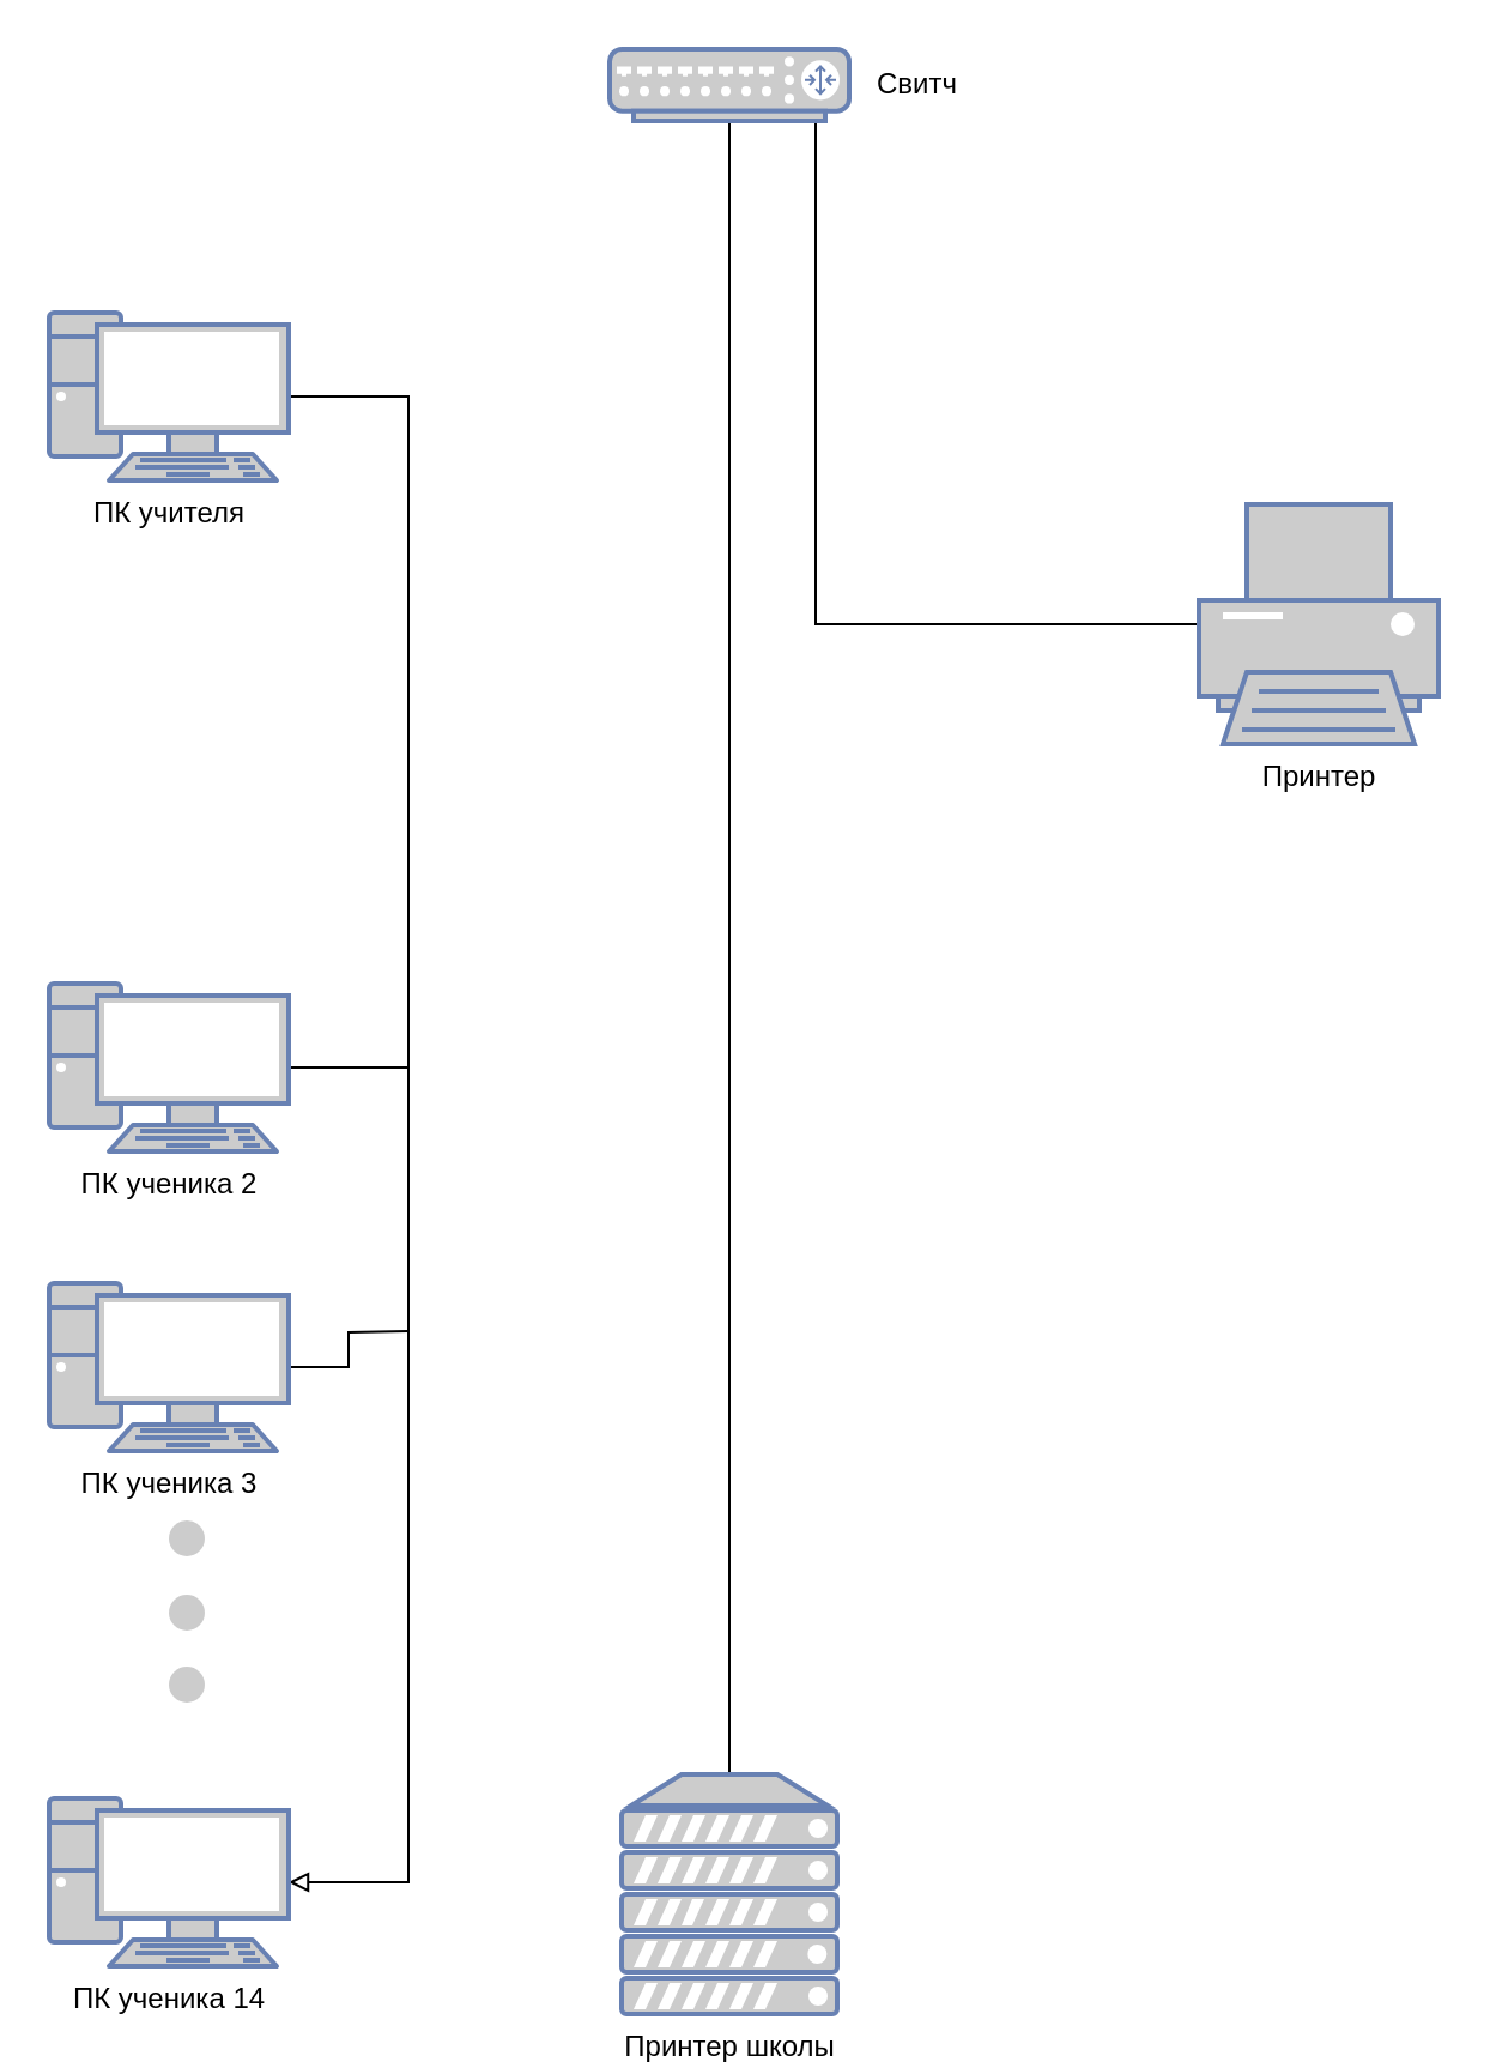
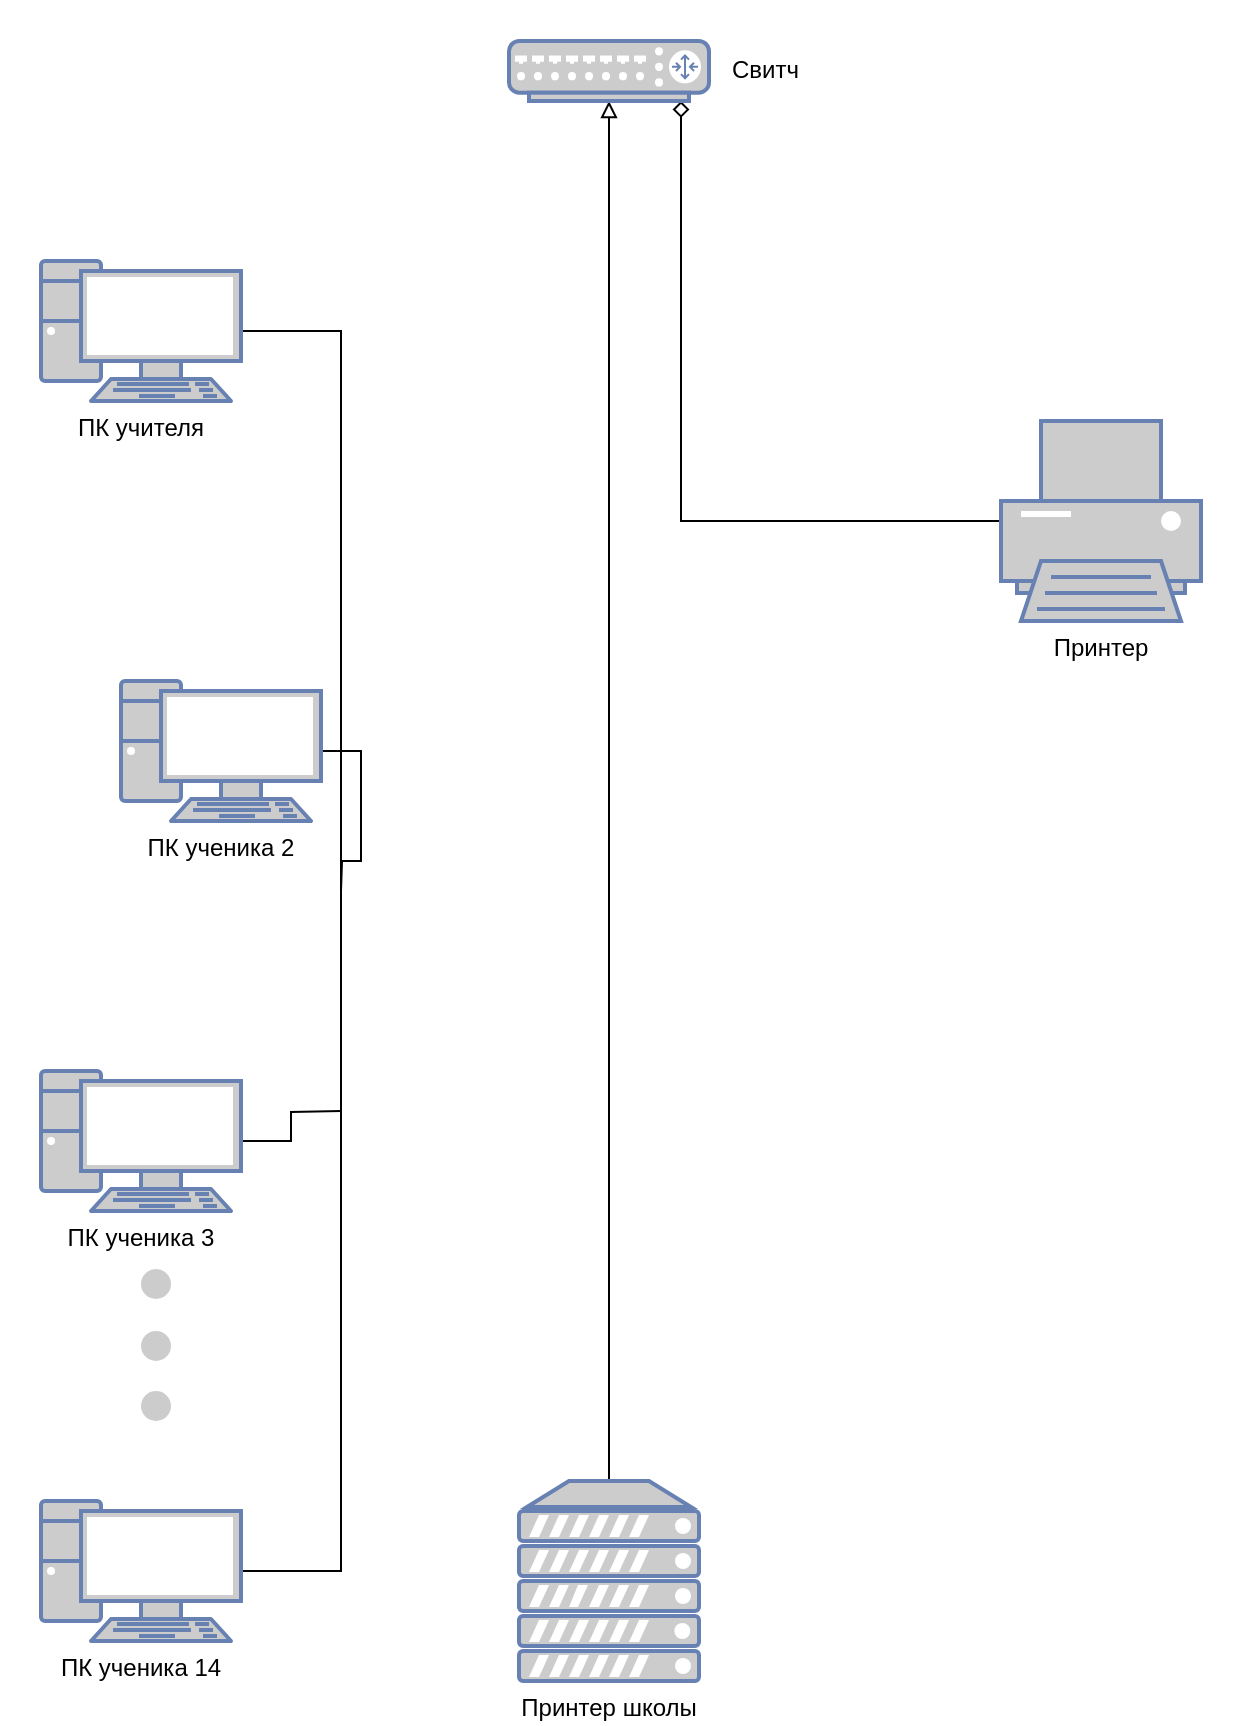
  <mxCell id="0" />
  <mxCell id="1" parent="0" />
- <mxCell id="2" style="edgeStyle=orthogonalEdgeStyle;rounded=0;orthogonalLoop=1;jettySize=auto;html=1;endArrow=none;endFill=0;strokeColor=#000000;" edge="1" parent="1" source="3" target="6"><mxGeometry relative="1" as="geometry"><Array as="points"><mxPoint x="340" y="260" /></Array></mxGeometry></mxCell>
+ <mxCell id="2" style="edgeStyle=orthogonalEdgeStyle;rounded=0;orthogonalLoop=1;jettySize=auto;html=1;endArrow=diamond;endFill=0;strokeColor=#000000;" edge="1" parent="1" source="3" target="6"><mxGeometry relative="1" as="geometry"><Array as="points"><mxPoint x="340" y="260" /></Array></mxGeometry></mxCell>
  <mxCell id="3" value="Принтер" style="verticalAlign=top;verticalLabelPosition=bottom;labelPosition=center;align=center;html=1;outlineConnect=0;fillColor=#CCCCCC;strokeColor=#6881B3;gradientColor=none;gradientDirection=north;strokeWidth=2;shape=mxgraph.networks.printer;" vertex="1" parent="1"><mxGeometry x="500" y="210" width="100" height="100" as="geometry" /></mxCell>
- <mxCell id="4" style="edgeStyle=orthogonalEdgeStyle;rounded=0;orthogonalLoop=1;jettySize=auto;html=1;endArrow=none;endFill=0;strokeColor=#000000;" edge="1" parent="1" source="5" target="6"><mxGeometry relative="1" as="geometry" /></mxCell>
+ <mxCell id="4" style="edgeStyle=orthogonalEdgeStyle;rounded=0;orthogonalLoop=1;jettySize=auto;html=1;endArrow=block;endFill=0;strokeColor=#000000;" edge="1" parent="1" source="5" target="6"><mxGeometry relative="1" as="geometry" /></mxCell>
  <mxCell id="5" value="Принтер школы" style="verticalAlign=top;verticalLabelPosition=bottom;labelPosition=center;align=center;html=1;outlineConnect=0;fillColor=#CCCCCC;strokeColor=#6881B3;gradientColor=none;gradientDirection=north;strokeWidth=2;shape=mxgraph.networks.server;" vertex="1" parent="1"><mxGeometry x="259" y="740" width="90" height="100" as="geometry" /></mxCell>
  <mxCell id="6" value="Свитч" style="verticalAlign=middle;verticalLabelPosition=middle;labelPosition=right;align=left;html=1;outlineConnect=0;fillColor=#CCCCCC;strokeColor=#6881B3;gradientColor=none;gradientDirection=north;strokeWidth=2;shape=mxgraph.networks.router;spacingLeft=10;" vertex="1" parent="1"><mxGeometry x="254" y="20" width="100" height="30" as="geometry" /></mxCell>
  <mxCell id="7" style="edgeStyle=orthogonalEdgeStyle;rounded=0;orthogonalLoop=1;jettySize=auto;html=1;endArrow=none;endFill=0;strokeColor=#000000;" edge="1" parent="1" source="8"><mxGeometry relative="1" as="geometry"><mxPoint x="170" y="445" as="targetPoint" /></mxGeometry></mxCell>
- <mxCell id="8" value="ПК ученика 2" style="verticalAlign=top;verticalLabelPosition=bottom;labelPosition=center;align=center;html=1;outlineConnect=0;fillColor=#CCCCCC;strokeColor=#6881B3;gradientColor=none;gradientDirection=north;strokeWidth=2;shape=mxgraph.networks.pc;" vertex="1" parent="1"><mxGeometry x="20" y="410" width="100" height="70" as="geometry" /></mxCell>
+ <mxCell id="8" value="ПК ученика 2" style="verticalAlign=top;verticalLabelPosition=bottom;labelPosition=center;align=center;html=1;outlineConnect=0;fillColor=#CCCCCC;strokeColor=#6881B3;gradientColor=none;gradientDirection=north;strokeWidth=2;shape=mxgraph.networks.pc;" vertex="1" parent="1"><mxGeometry x="60" y="340" width="100" height="70" as="geometry" /></mxCell>
  <mxCell id="9" style="edgeStyle=orthogonalEdgeStyle;rounded=0;orthogonalLoop=1;jettySize=auto;html=1;endArrow=none;endFill=0;strokeColor=#000000;" edge="1" parent="1" source="10"><mxGeometry relative="1" as="geometry"><mxPoint x="170" y="555" as="targetPoint" /></mxGeometry></mxCell>
  <mxCell id="10" value="ПК ученика 3" style="verticalAlign=top;verticalLabelPosition=bottom;labelPosition=center;align=center;html=1;outlineConnect=0;fillColor=#CCCCCC;strokeColor=#6881B3;gradientColor=none;gradientDirection=north;strokeWidth=2;shape=mxgraph.networks.pc;" vertex="1" parent="1"><mxGeometry x="20" y="535" width="100" height="70" as="geometry" /></mxCell>
- <mxCell id="11" style="edgeStyle=orthogonalEdgeStyle;rounded=0;orthogonalLoop=1;jettySize=auto;html=1;endArrow=block;endFill=0;entryX=1;entryY=0.5;entryDx=0;entryDy=0;entryPerimeter=0;" edge="1" parent="1" source="12" target="13"><mxGeometry relative="1" as="geometry"><mxPoint x="170" y="370" as="targetPoint" /><Array as="points"><mxPoint x="170" y="165" /><mxPoint x="170" y="785" /></Array></mxGeometry></mxCell>
+ <mxCell id="11" style="edgeStyle=orthogonalEdgeStyle;rounded=0;orthogonalLoop=1;jettySize=auto;html=1;endArrow=none;endFill=0;entryX=1;entryY=0.5;entryDx=0;entryDy=0;entryPerimeter=0;" edge="1" parent="1" source="12" target="13"><mxGeometry relative="1" as="geometry"><mxPoint x="170" y="370" as="targetPoint" /><Array as="points"><mxPoint x="170" y="165" /><mxPoint x="170" y="785" /></Array></mxGeometry></mxCell>
  <mxCell id="12" value="ПК учителя" style="verticalAlign=top;verticalLabelPosition=bottom;labelPosition=center;align=center;html=1;outlineConnect=0;fillColor=#CCCCCC;strokeColor=#6881B3;gradientColor=none;gradientDirection=north;strokeWidth=2;shape=mxgraph.networks.pc;" vertex="1" parent="1"><mxGeometry x="20" y="130" width="100" height="70" as="geometry" /></mxCell>
  <mxCell id="13" value="ПК ученика 14" style="verticalAlign=top;verticalLabelPosition=bottom;labelPosition=center;align=center;html=1;outlineConnect=0;fillColor=#CCCCCC;strokeColor=#6881B3;gradientColor=none;gradientDirection=north;strokeWidth=2;shape=mxgraph.networks.pc;" vertex="1" parent="1"><mxGeometry x="20" y="750" width="100" height="70" as="geometry" /></mxCell>
  <mxCell id="14" value="" style="verticalLabelPosition=bottom;verticalAlign=top;html=1;shape=mxgraph.flowchart.on-page_reference;fillColor=#CCCCCC;strokeColor=none;" vertex="1" parent="1"><mxGeometry x="70" y="634" width="15" height="15" as="geometry" /></mxCell>
  <mxCell id="15" value="" style="verticalLabelPosition=bottom;verticalAlign=top;html=1;shape=mxgraph.flowchart.on-page_reference;fillColor=#CCCCCC;strokeColor=none;" vertex="1" parent="1"><mxGeometry x="70" y="665" width="15" height="15" as="geometry" /></mxCell>
  <mxCell id="16" value="" style="verticalLabelPosition=bottom;verticalAlign=top;html=1;shape=mxgraph.flowchart.on-page_reference;fillColor=#CCCCCC;strokeColor=none;" vertex="1" parent="1"><mxGeometry x="70" y="695" width="15" height="15" as="geometry" /></mxCell>
